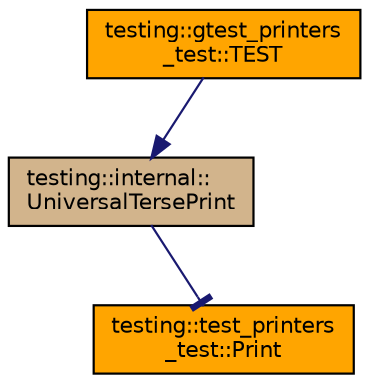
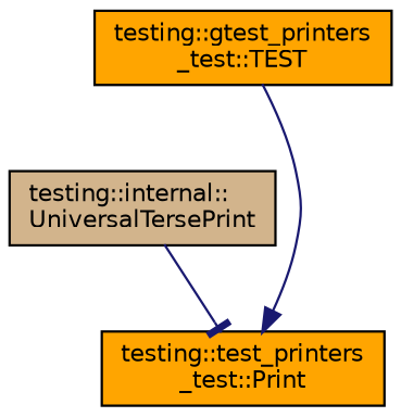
  digraph {
    fontname="DejaVu Sans"
    rankdir=TB
    node [color=black fillcolor=orange fontname="DejaVu Sans" fontsize=10 shape=record style=filled]
    edge [color=midnightblue fontname="DejaVu Sans" fontsize=10 labelfontname=Helvetica labelfontsize=10 style=solid]
    n1 [fontcolor=black height=0.2 label="testing::gtest_printers\l_test::TEST" width=0.4]
    n2 [fillcolor=tan height=0.2 label="testing::internal::\lUniversalTersePrint" width=0.4]
    n3 [height=0.2 label="testing::test_printers\l_test::Print" width=0.4]
-   n1 -> n2 [arrowhead=normal]
+   n1 -> n3 [arrowhead=normal]
    n2 -> n3 [arrowhead=tee]
  }
